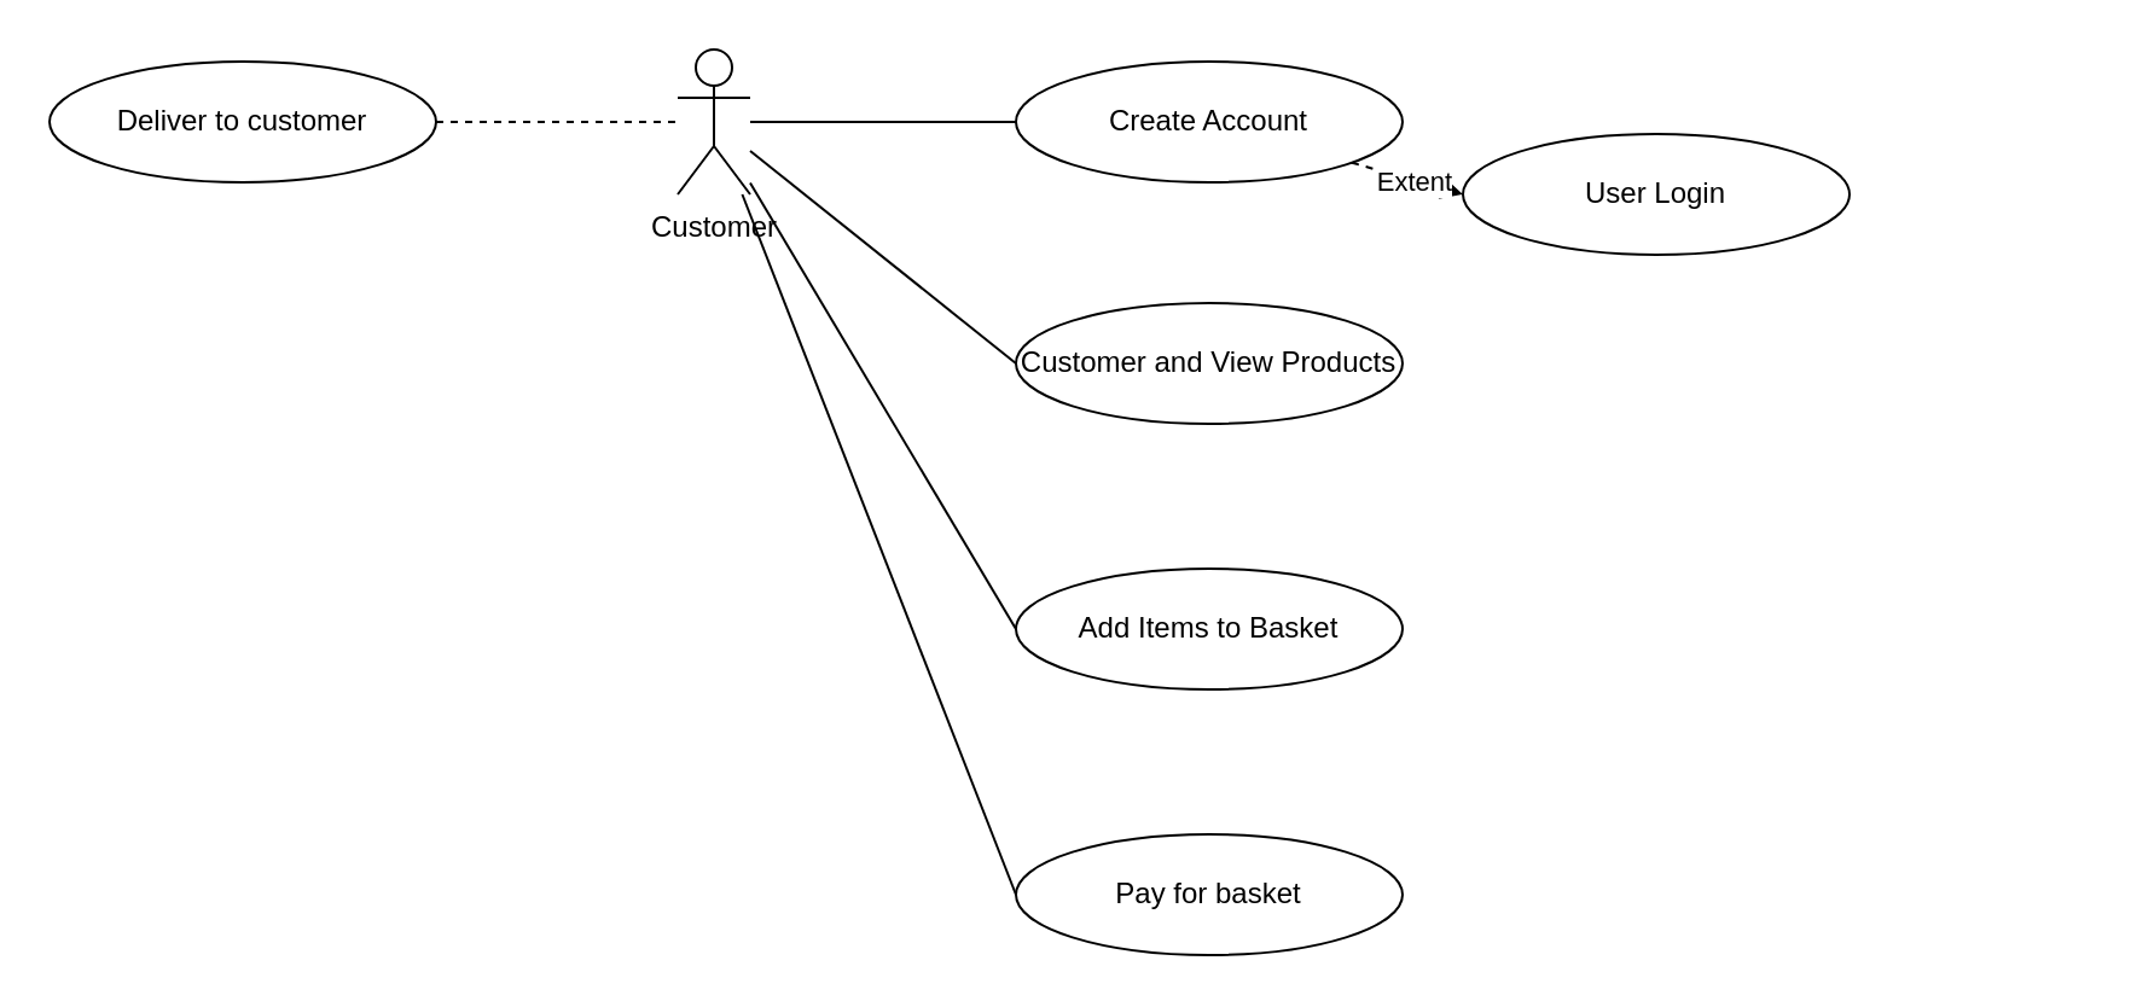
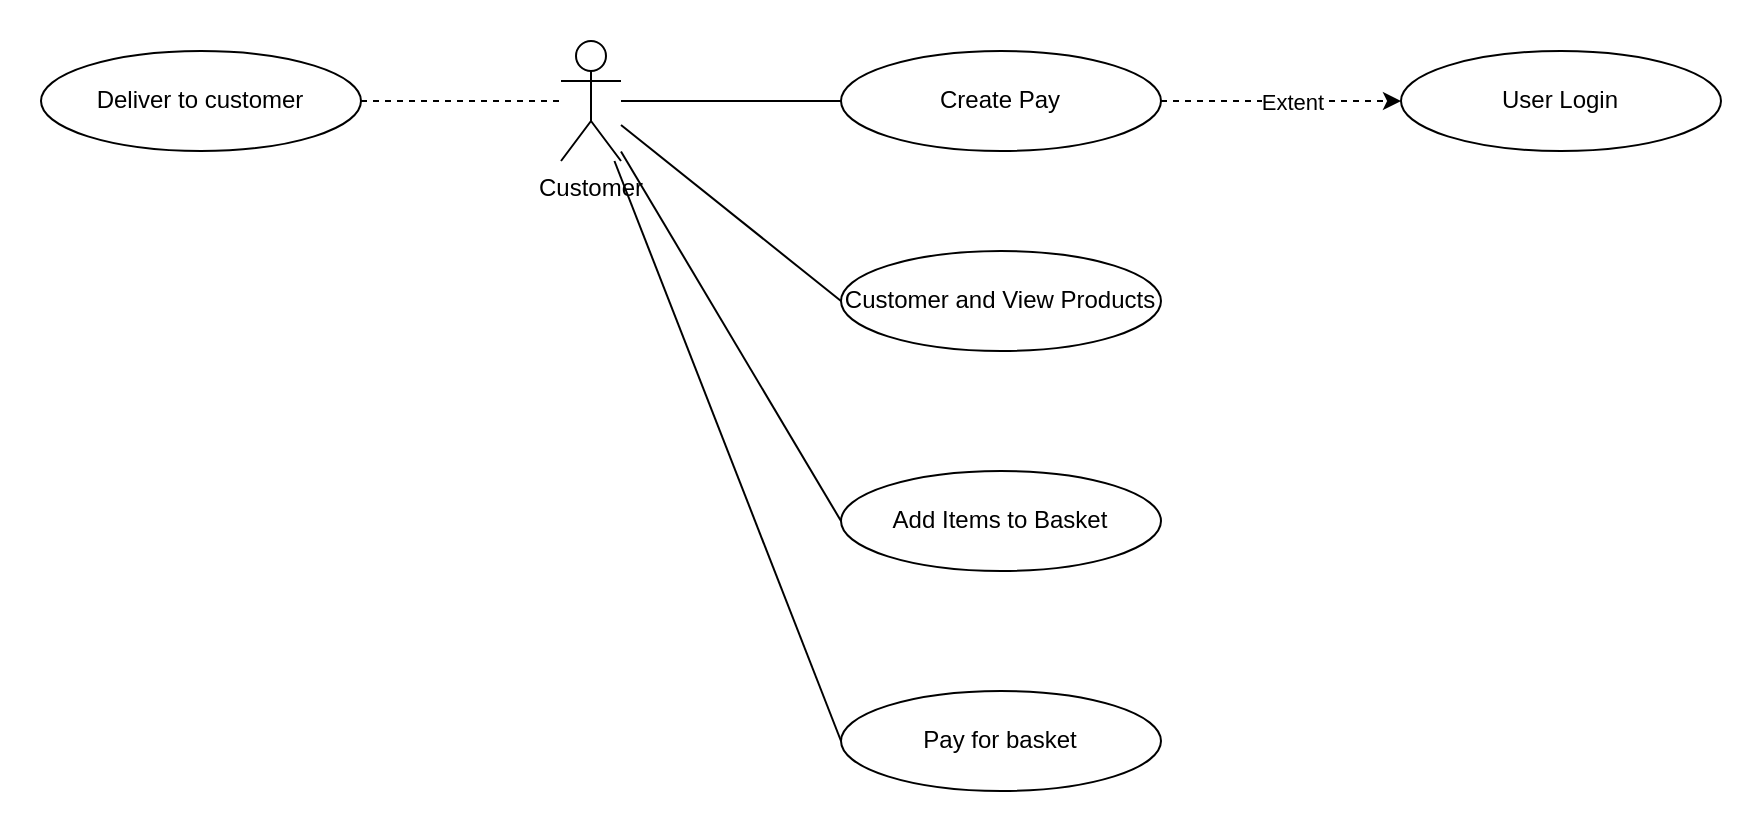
  <mxCell id="0" />
  <mxCell id="1" parent="0" />
  <mxCell id="2" style="edgeStyle=none;html=1;endArrow=none;endFill=0;dashed=1;" edge="1" parent="1" source="3" target="8"><mxGeometry relative="1" as="geometry" /></mxCell>
  <mxCell id="3" value="Deliver to customer" style="ellipse;whiteSpace=wrap;html=1;" vertex="1" parent="1"><mxGeometry x="20" y="25" width="160" height="50" as="geometry" /></mxCell>
  <mxCell id="4" style="edgeStyle=none;html=1;entryX=0;entryY=0.5;entryDx=0;entryDy=0;endArrow=none;endFill=0;" edge="1" parent="1" source="8" target="11"><mxGeometry relative="1" as="geometry" /></mxCell>
  <mxCell id="5" style="edgeStyle=none;html=1;entryX=0;entryY=0.5;entryDx=0;entryDy=0;endArrow=none;endFill=0;" edge="1" parent="1" source="8" target="12"><mxGeometry relative="1" as="geometry" /></mxCell>
  <mxCell id="6" style="edgeStyle=none;html=1;entryX=0;entryY=0.5;entryDx=0;entryDy=0;endArrow=none;endFill=0;" edge="1" parent="1" source="8" target="13"><mxGeometry relative="1" as="geometry" /></mxCell>
  <mxCell id="7" style="edgeStyle=none;html=1;entryX=0;entryY=0.5;entryDx=0;entryDy=0;endArrow=none;endFill=0;" edge="1" parent="1" source="8" target="14"><mxGeometry relative="1" as="geometry" /></mxCell>
  <mxCell id="8" value="Customer" style="shape=umlActor;verticalLabelPosition=bottom;verticalAlign=top;html=1;outlineConnect=0;" vertex="1" parent="1"><mxGeometry x="280" y="20" width="30" height="60" as="geometry" /></mxCell>
  <mxCell id="9" style="edgeStyle=none;html=1;entryX=0;entryY=0.5;entryDx=0;entryDy=0;endArrow=classic;endFill=1;dashed=1;" edge="1" parent="1" source="11" target="15"><mxGeometry relative="1" as="geometry" /></mxCell>
  <mxCell id="10" value="Extent" style="edgeLabel;html=1;align=center;verticalAlign=middle;resizable=0;points=[];" vertex="1" connectable="0" parent="9"><mxGeometry x="0.083" relative="1" as="geometry"><mxPoint as="offset" /></mxGeometry></mxCell>
- <mxCell id="11" value="Create Account" style="ellipse;whiteSpace=wrap;html=1;" vertex="1" parent="1"><mxGeometry x="420" y="25" width="160" height="50" as="geometry" /></mxCell>
+ <mxCell id="11" value="Create Pay" style="ellipse;whiteSpace=wrap;html=1;" vertex="1" parent="1"><mxGeometry x="420" y="25" width="160" height="50" as="geometry" /></mxCell>
  <mxCell id="12" value="Customer and View Products" style="ellipse;whiteSpace=wrap;html=1;" vertex="1" parent="1"><mxGeometry x="420" y="125" width="160" height="50" as="geometry" /></mxCell>
  <mxCell id="13" value="Add Items to Basket" style="ellipse;whiteSpace=wrap;html=1;" vertex="1" parent="1"><mxGeometry x="420" y="235" width="160" height="50" as="geometry" /></mxCell>
  <mxCell id="14" value="Pay for basket" style="ellipse;whiteSpace=wrap;html=1;" vertex="1" parent="1"><mxGeometry x="420" y="345" width="160" height="50" as="geometry" /></mxCell>
- <mxCell id="15" value="User Login" style="ellipse;whiteSpace=wrap;html=1;" vertex="1" parent="1"><mxGeometry x="605" y="55" width="160" height="50" as="geometry" /></mxCell>
+ <mxCell id="15" value="User Login" style="ellipse;whiteSpace=wrap;html=1;" vertex="1" parent="1"><mxGeometry x="700" y="25" width="160" height="50" as="geometry" /></mxCell>
